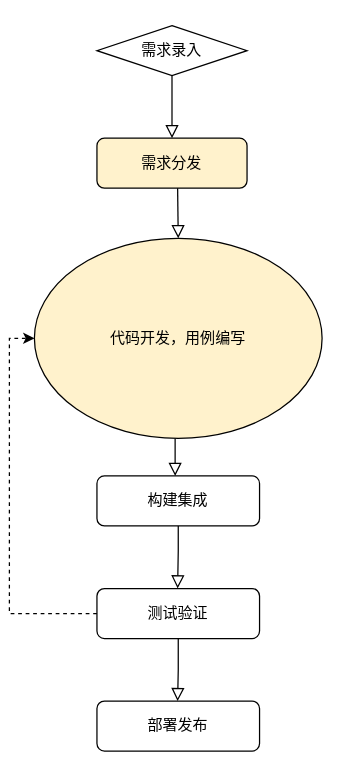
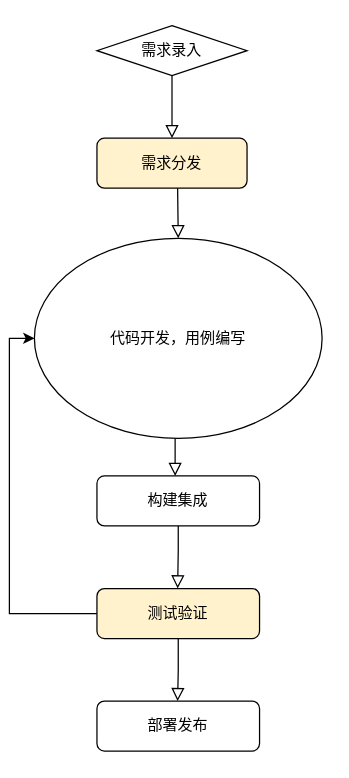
  <mxCell id="0" />
  <mxCell id="1" parent="0" />
  <mxCell id="2" value="" style="rounded=0;html=1;jettySize=auto;orthogonalLoop=1;fontSize=11;endArrow=block;endFill=0;endSize=8;strokeWidth=1;shadow=0;labelBackgroundColor=none;edgeStyle=orthogonalEdgeStyle;" parent="1" source="3" edge="1"><mxGeometry relative="1" as="geometry"><mxPoint x="130" y="110" as="targetPoint" /></mxGeometry></mxCell>
  <mxCell id="3" value="需求录入" style="rhombus;whiteSpace=wrap;html=1;fontSize=12;glass=0;strokeWidth=1;shadow=0;" parent="1" vertex="1"><mxGeometry x="70" y="20" width="120" height="40" as="geometry" /></mxCell>
  <mxCell id="4" value="需求分发" style="rounded=1;whiteSpace=wrap;html=1;fillColor=#fff2cc;" vertex="1" parent="1"><mxGeometry x="70" y="110" width="120" height="40" as="geometry" /></mxCell>
  <mxCell id="5" value="构建集成" style="rounded=1;whiteSpace=wrap;html=1;" vertex="1" parent="1"><mxGeometry x="70" y="380" width="130" height="40" as="geometry" /></mxCell>
- <mxCell id="6" style="edgeStyle=orthogonalEdgeStyle;rounded=0;orthogonalLoop=1;jettySize=auto;html=1;entryX=0;entryY=0.5;entryDx=0;entryDy=0;exitX=0;exitY=0.5;exitDx=0;exitDy=0;dashed=1;" edge="1" parent="1" source="7" target="11"><mxGeometry relative="1" as="geometry" /></mxCell>
- <mxCell id="7" value="测试验证" style="rounded=1;whiteSpace=wrap;html=1;" vertex="1" parent="1"><mxGeometry x="70" y="470" width="130" height="40" as="geometry" /></mxCell>
+ <mxCell id="6" style="edgeStyle=orthogonalEdgeStyle;rounded=0;orthogonalLoop=1;jettySize=auto;html=1;entryX=0;entryY=0.5;entryDx=0;entryDy=0;exitX=0;exitY=0.5;exitDx=0;exitDy=0;" edge="1" parent="1" source="7" target="11"><mxGeometry relative="1" as="geometry" /></mxCell>
+ <mxCell id="7" value="测试验证" style="rounded=1;whiteSpace=wrap;html=1;fillColor=#fff2cc;" vertex="1" parent="1"><mxGeometry x="70" y="470" width="130" height="40" as="geometry" /></mxCell>
  <mxCell id="8" value="部署发布" style="rounded=1;whiteSpace=wrap;html=1;" vertex="1" parent="1"><mxGeometry x="70" y="560" width="130" height="40" as="geometry" /></mxCell>
  <mxCell id="9" value="" style="rounded=0;html=1;jettySize=auto;orthogonalLoop=1;fontSize=11;endArrow=block;endFill=0;endSize=8;strokeWidth=1;shadow=0;labelBackgroundColor=none;edgeStyle=orthogonalEdgeStyle;" edge="1" parent="1"><mxGeometry relative="1" as="geometry"><mxPoint x="134.5" y="150" as="sourcePoint" /><mxPoint x="135" y="190" as="targetPoint" /><Array as="points"><mxPoint x="135" y="150" /><mxPoint x="135" y="150" /></Array></mxGeometry></mxCell>
  <mxCell id="10" value="" style="rounded=0;html=1;jettySize=auto;orthogonalLoop=1;fontSize=11;endArrow=block;endFill=0;endSize=8;strokeWidth=1;shadow=0;labelBackgroundColor=none;edgeStyle=orthogonalEdgeStyle;startArrow=none;" edge="1" parent="1" source="11"><mxGeometry relative="1" as="geometry"><mxPoint x="132" y="340" as="sourcePoint" /><mxPoint x="132.5" y="380" as="targetPoint" /><Array as="points"><mxPoint x="133" y="350" /><mxPoint x="133" y="350" /></Array></mxGeometry></mxCell>
- <mxCell id="11" value="代码开发，用例编写" style="ellipse;whiteSpace=wrap;html=1;fillColor=#fff2cc;" vertex="1" parent="1"><mxGeometry x="20" y="190" width="230" height="160" as="geometry" /></mxCell>
+ <mxCell id="11" value="代码开发，用例编写" style="ellipse;whiteSpace=wrap;html=1;" vertex="1" parent="1"><mxGeometry x="20" y="190" width="230" height="160" as="geometry" /></mxCell>
  <mxCell id="12" value="" style="rounded=0;html=1;jettySize=auto;orthogonalLoop=1;fontSize=11;endArrow=block;endFill=0;endSize=8;strokeWidth=1;shadow=0;labelBackgroundColor=none;edgeStyle=orthogonalEdgeStyle;startArrow=none;exitX=0.5;exitY=1;exitDx=0;exitDy=0;" edge="1" parent="1" source="5"><mxGeometry relative="1" as="geometry"><mxPoint x="134.5" y="439.981" as="sourcePoint" /><mxPoint x="134.5" y="470" as="targetPoint" /><Array as="points"><mxPoint x="135" y="440" /></Array></mxGeometry></mxCell>
  <mxCell id="13" value="" style="rounded=0;html=1;jettySize=auto;orthogonalLoop=1;fontSize=11;endArrow=block;endFill=0;endSize=8;strokeWidth=1;shadow=0;labelBackgroundColor=none;edgeStyle=orthogonalEdgeStyle;startArrow=none;exitX=0.5;exitY=1;exitDx=0;exitDy=0;" edge="1" parent="1"><mxGeometry relative="1" as="geometry"><mxPoint x="135" y="510" as="sourcePoint" /><mxPoint x="134.5" y="560" as="targetPoint" /><Array as="points"><mxPoint x="135" y="535" /></Array></mxGeometry></mxCell>
